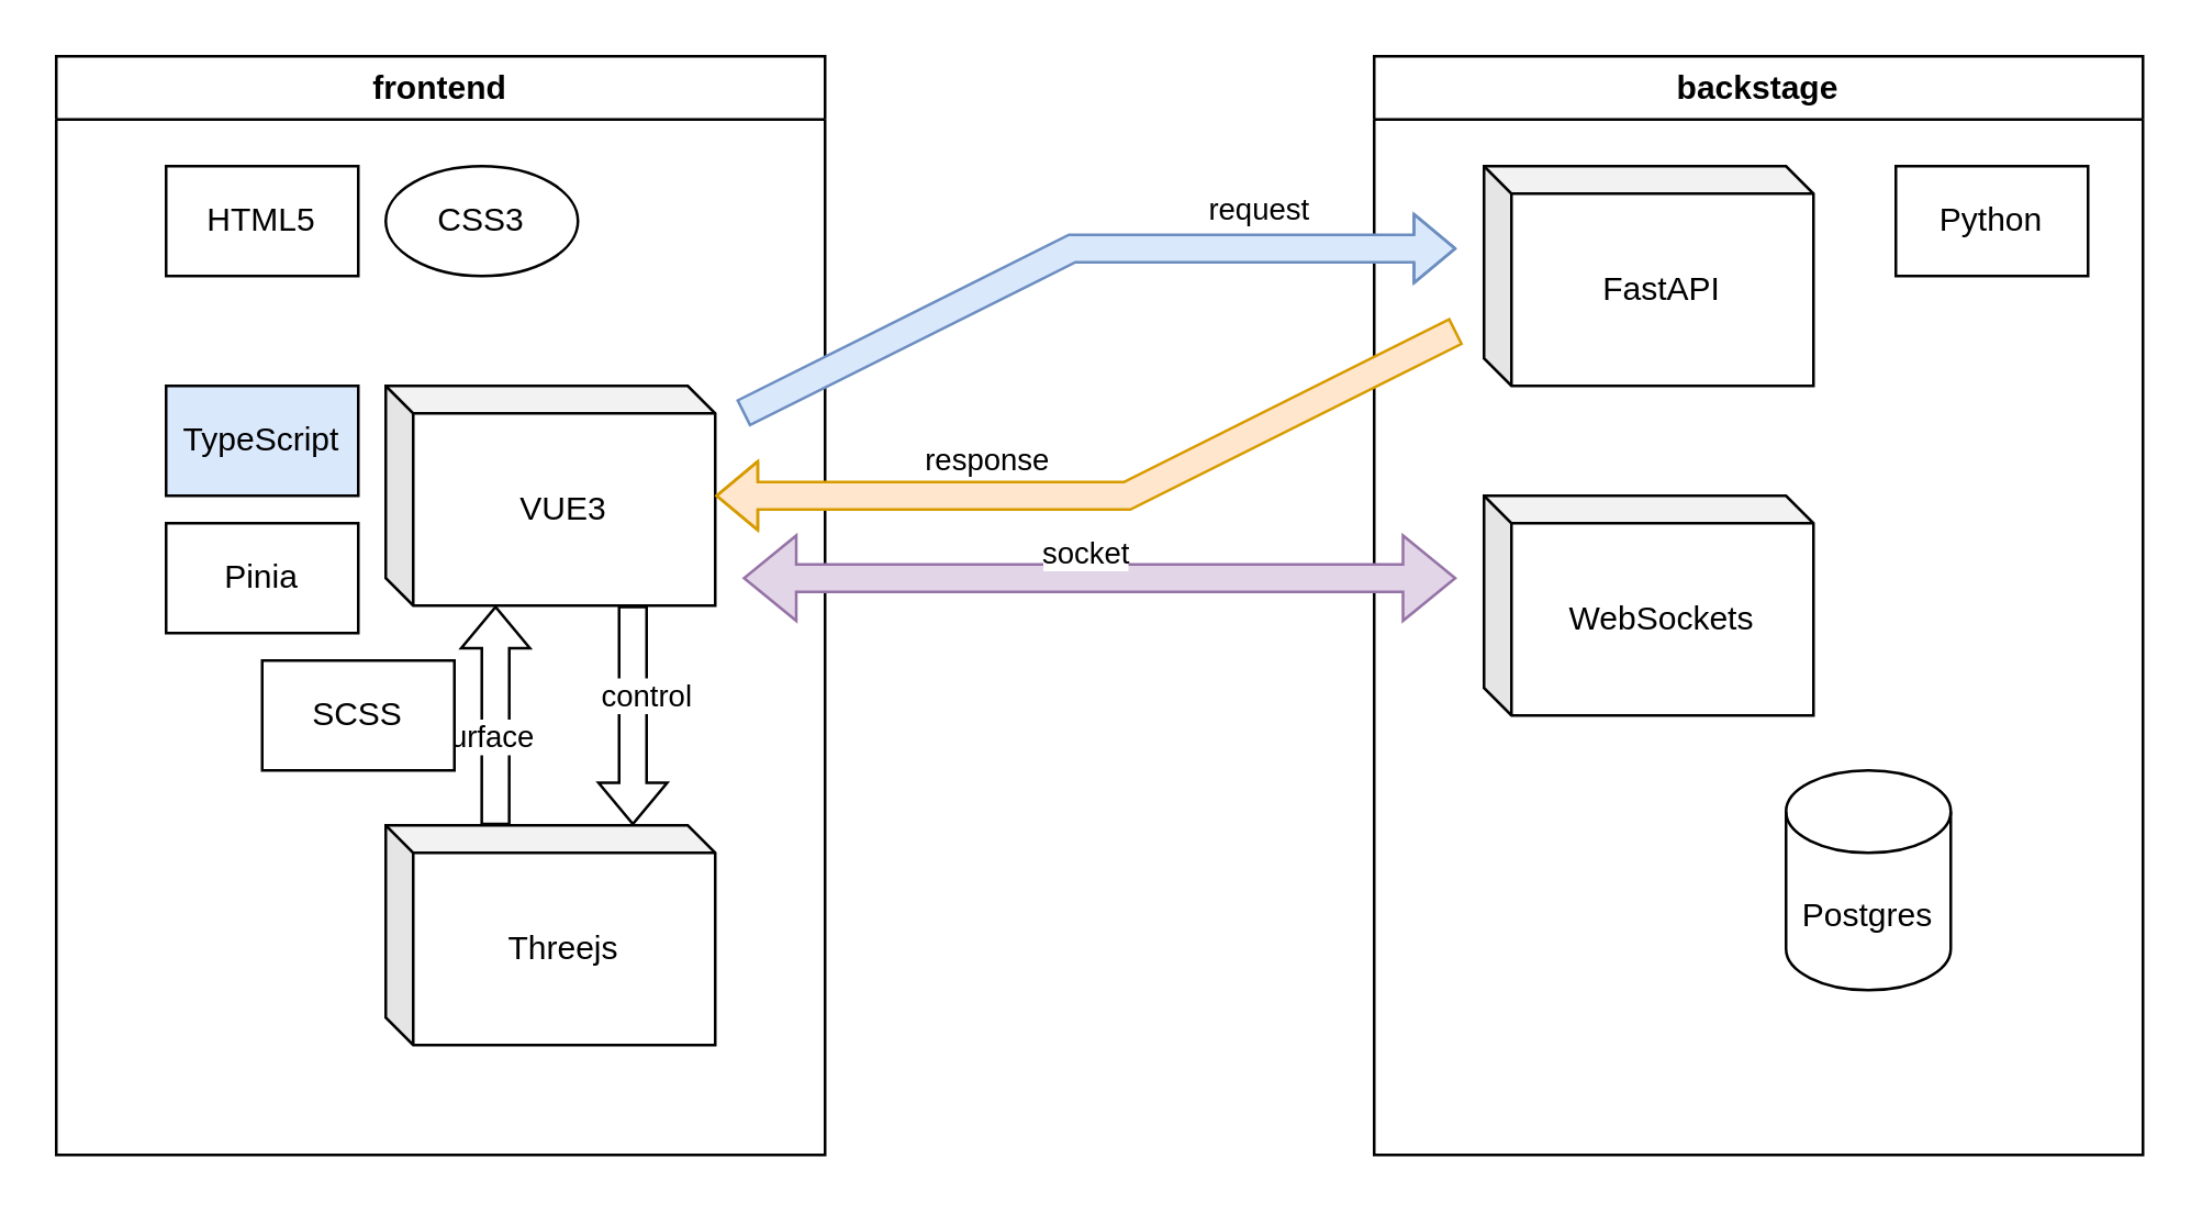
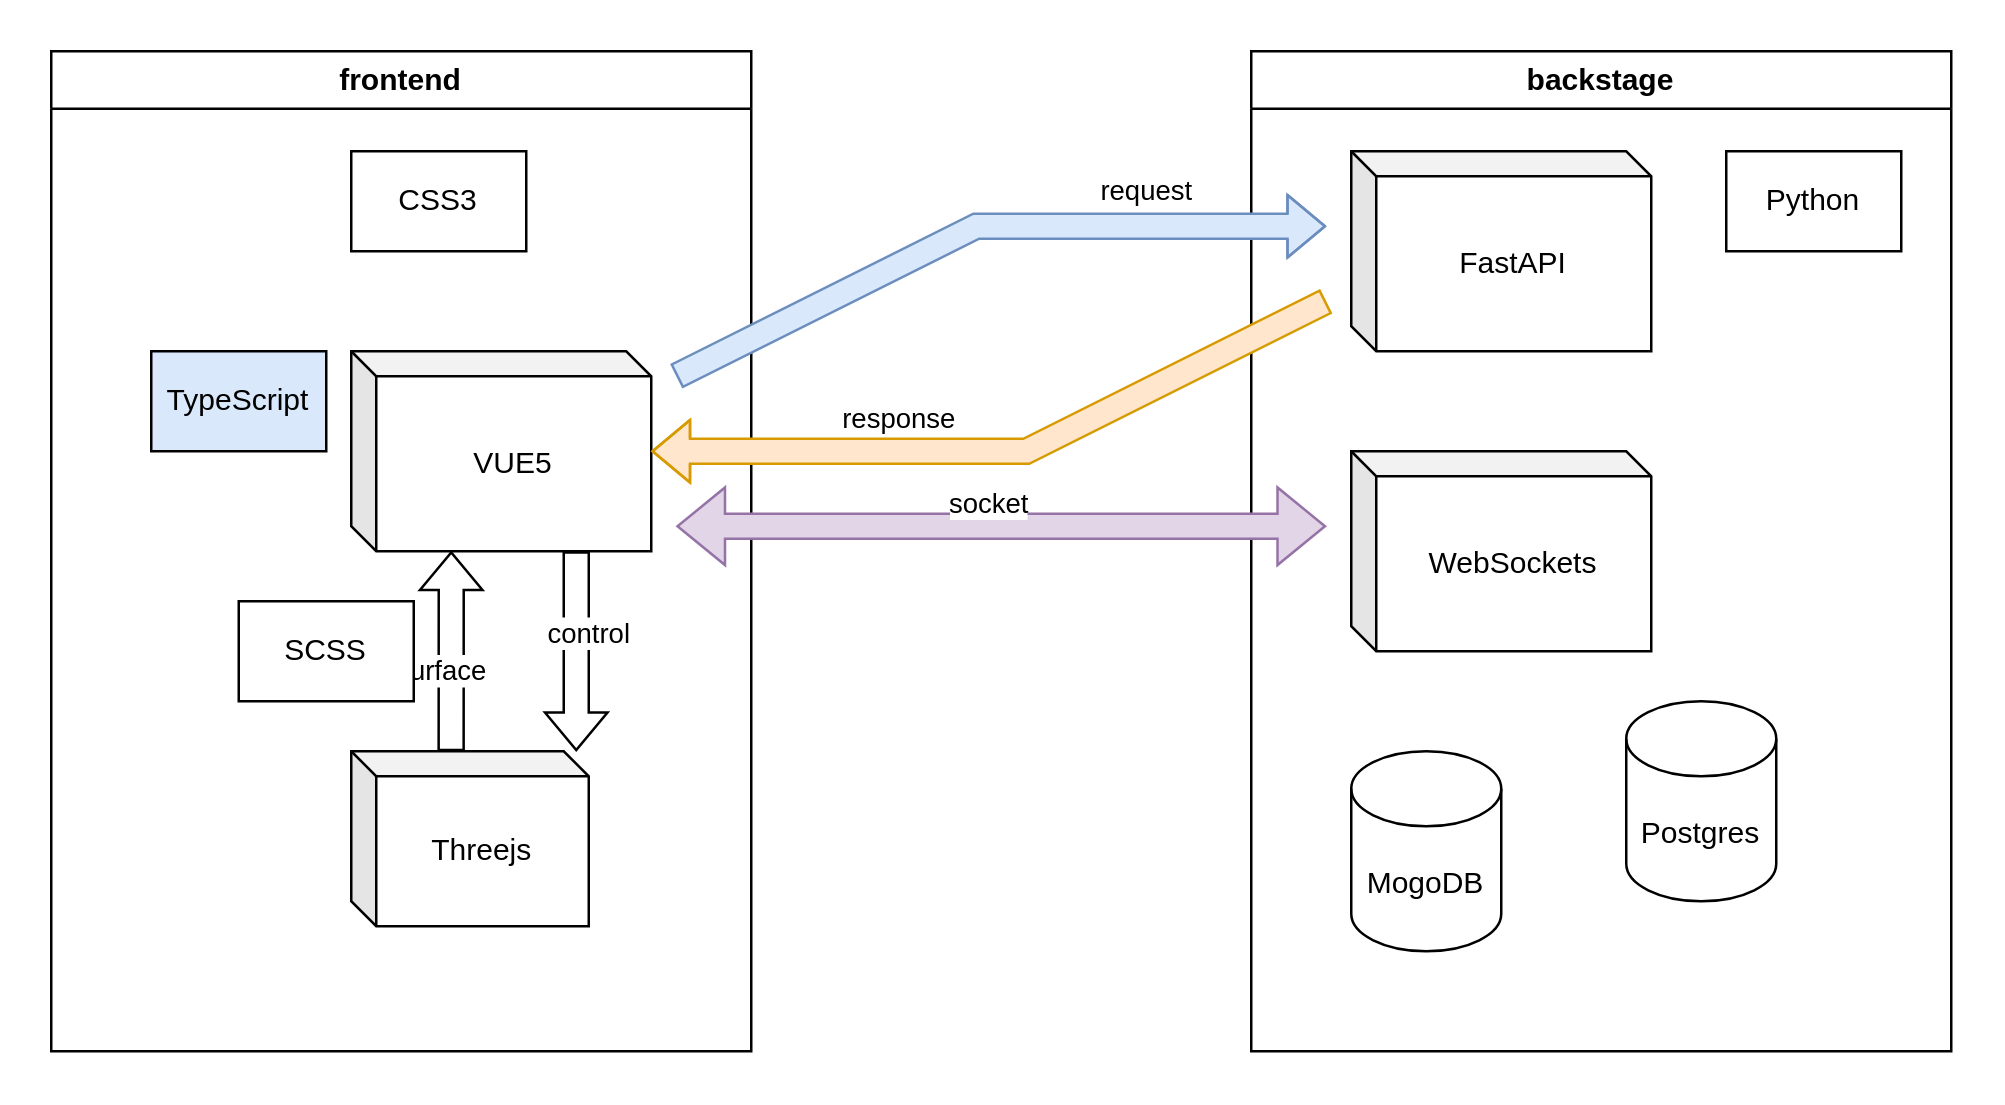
  <mxCell id="0" />
  <mxCell id="1" parent="0" />
  <mxCell id="2" value="frontend" style="swimlane;whiteSpace=wrap;html=1;" vertex="1" parent="1"><mxGeometry x="20" y="20" width="280" height="400" as="geometry" /></mxCell>
- <mxCell id="3" value="VUE3" style="shape=cube;whiteSpace=wrap;html=1;boundedLbl=1;backgroundOutline=1;darkOpacity=0.05;darkOpacity2=0.1;size=10;" vertex="1" parent="2"><mxGeometry x="120" y="120" width="120" height="80" as="geometry" /></mxCell>
- <mxCell id="4" value="Threejs" style="shape=cube;whiteSpace=wrap;html=1;boundedLbl=1;backgroundOutline=1;darkOpacity=0.05;darkOpacity2=0.1;size=10;" vertex="1" parent="2"><mxGeometry x="120" y="280" width="120" height="80" as="geometry" /></mxCell>
- <mxCell id="5" value="HTML5" style="rounded=0;whiteSpace=wrap;html=1;" vertex="1" parent="2"><mxGeometry x="40" y="40" width="70" height="40" as="geometry" /></mxCell>
- <mxCell id="6" value="CSS3" style="ellipse;whiteSpace=wrap;html=1;" vertex="1" parent="2"><mxGeometry x="120" y="40" width="70" height="40" as="geometry" /></mxCell>
+ <mxCell id="3" value="VUE5" style="shape=cube;whiteSpace=wrap;html=1;boundedLbl=1;backgroundOutline=1;darkOpacity=0.05;darkOpacity2=0.1;size=10;" vertex="1" parent="2"><mxGeometry x="120" y="120" width="120" height="80" as="geometry" /></mxCell>
+ <mxCell id="4" value="Threejs" style="shape=cube;whiteSpace=wrap;html=1;boundedLbl=1;backgroundOutline=1;darkOpacity=0.05;darkOpacity2=0.1;size=10;" vertex="1" parent="2"><mxGeometry x="120" y="280" width="95" height="70" as="geometry" /></mxCell>
+ <mxCell id="6" value="CSS3" style="rounded=0;whiteSpace=wrap;html=1;" vertex="1" parent="2"><mxGeometry x="120" y="40" width="70" height="40" as="geometry" /></mxCell>
  <mxCell id="7" value="" style="shape=flexArrow;endArrow=classic;html=1;rounded=0;endWidth=14;endSize=4.67;exitX=0.333;exitY=0.125;exitDx=0;exitDy=0;exitPerimeter=0;" edge="1" parent="2"><mxGeometry width="50" height="50" relative="1" as="geometry"><mxPoint x="159.96" y="280" as="sourcePoint" /><mxPoint x="160" y="200" as="targetPoint" /></mxGeometry></mxCell>
  <mxCell id="8" value="surface" style="edgeLabel;html=1;align=center;verticalAlign=middle;resizable=0;points=[];" vertex="1" connectable="0" parent="7"><mxGeometry x="-0.2" y="4" relative="1" as="geometry"><mxPoint as="offset" /></mxGeometry></mxCell>
  <mxCell id="9" value="" style="shape=flexArrow;endArrow=classic;html=1;rounded=0;endWidth=14;endSize=4.67;" edge="1" parent="2"><mxGeometry width="50" height="50" relative="1" as="geometry"><mxPoint x="210" y="200" as="sourcePoint" /><mxPoint x="210" y="280" as="targetPoint" /></mxGeometry></mxCell>
  <mxCell id="10" value="control" style="edgeLabel;html=1;align=center;verticalAlign=middle;resizable=0;points=[];" vertex="1" connectable="0" parent="9"><mxGeometry x="-0.2" y="4" relative="1" as="geometry"><mxPoint as="offset" /></mxGeometry></mxCell>
  <mxCell id="11" value="TypeScript" style="rounded=0;whiteSpace=wrap;html=1;fillColor=#dae8fc;" vertex="1" parent="2"><mxGeometry x="40" y="120" width="70" height="40" as="geometry" /></mxCell>
- <mxCell id="12" value="Pinia" style="rounded=0;whiteSpace=wrap;html=1;" vertex="1" parent="2"><mxGeometry x="40" y="170" width="70" height="40" as="geometry" /></mxCell>
  <mxCell id="13" value="SCSS" style="rounded=0;whiteSpace=wrap;html=1;" vertex="1" parent="2"><mxGeometry x="75" y="220" width="70" height="40" as="geometry" /></mxCell>
  <mxCell id="14" value="backstage" style="swimlane;whiteSpace=wrap;html=1;" vertex="1" parent="1"><mxGeometry x="500" y="20" width="280" height="400" as="geometry" /></mxCell>
  <mxCell id="15" value="Postgres" style="shape=cylinder3;whiteSpace=wrap;html=1;boundedLbl=1;backgroundOutline=1;size=15;" vertex="1" parent="14"><mxGeometry x="150" y="260" width="60" height="80" as="geometry" /></mxCell>
+ <mxCell id="16" value="MogoDB" style="shape=cylinder3;whiteSpace=wrap;html=1;boundedLbl=1;backgroundOutline=1;size=15;" vertex="1" parent="14"><mxGeometry x="40" y="280" width="60" height="80" as="geometry" /></mxCell>
  <mxCell id="17" value="FastAPI" style="shape=cube;whiteSpace=wrap;html=1;boundedLbl=1;backgroundOutline=1;darkOpacity=0.05;darkOpacity2=0.1;size=10;" vertex="1" parent="14"><mxGeometry x="40" y="40" width="120" height="80" as="geometry" /></mxCell>
  <mxCell id="18" value="WebSockets" style="shape=cube;whiteSpace=wrap;html=1;boundedLbl=1;backgroundOutline=1;darkOpacity=0.05;darkOpacity2=0.1;size=10;" vertex="1" parent="14"><mxGeometry x="40" y="160" width="120" height="80" as="geometry" /></mxCell>
  <mxCell id="19" value="Python" style="rounded=0;whiteSpace=wrap;html=1;" vertex="1" parent="14"><mxGeometry x="190" y="40" width="70" height="40" as="geometry" /></mxCell>
  <mxCell id="20" value="" style="shape=flexArrow;endArrow=classic;html=1;rounded=0;endWidth=14;endSize=4.67;fillColor=#dae8fc;strokeColor=#6c8ebf;" edge="1" parent="1"><mxGeometry width="50" height="50" relative="1" as="geometry"><mxPoint x="270" y="150" as="sourcePoint" /><mxPoint x="530" y="90" as="targetPoint" /><Array as="points"><mxPoint x="390" y="90" /></Array></mxGeometry></mxCell>
  <mxCell id="21" value="request" style="edgeLabel;html=1;align=center;verticalAlign=middle;resizable=0;points=[];" vertex="1" connectable="0" parent="20"><mxGeometry x="-0.2" y="4" relative="1" as="geometry"><mxPoint x="91" y="-22" as="offset" /></mxGeometry></mxCell>
  <mxCell id="22" value="" style="shape=flexArrow;endArrow=classic;html=1;rounded=0;endWidth=14;endSize=4.67;fillColor=#ffe6cc;strokeColor=#d79b00;" edge="1" parent="1" target="3"><mxGeometry width="50" height="50" relative="1" as="geometry"><mxPoint x="530" y="120" as="sourcePoint" /><mxPoint x="550" y="185" as="targetPoint" /><Array as="points"><mxPoint x="410" y="180" /></Array></mxGeometry></mxCell>
  <mxCell id="23" value="response" style="edgeLabel;html=1;align=center;verticalAlign=middle;resizable=0;points=[];" vertex="1" connectable="0" parent="22"><mxGeometry x="-0.2" y="4" relative="1" as="geometry"><mxPoint x="-71" y="-8" as="offset" /></mxGeometry></mxCell>
  <mxCell id="24" value="" style="shape=flexArrow;endArrow=classic;startArrow=classic;html=1;rounded=0;fillColor=#e1d5e7;strokeColor=#9673a6;" edge="1" parent="1"><mxGeometry width="100" height="100" relative="1" as="geometry"><mxPoint x="270" y="210" as="sourcePoint" /><mxPoint x="530" y="210" as="targetPoint" /></mxGeometry></mxCell>
  <mxCell id="25" value="socket" style="edgeLabel;html=1;align=center;verticalAlign=middle;resizable=0;points=[];" vertex="1" connectable="0" parent="24"><mxGeometry x="-0.041" y="-1" relative="1" as="geometry"><mxPoint x="-1" y="-11" as="offset" /></mxGeometry></mxCell>
